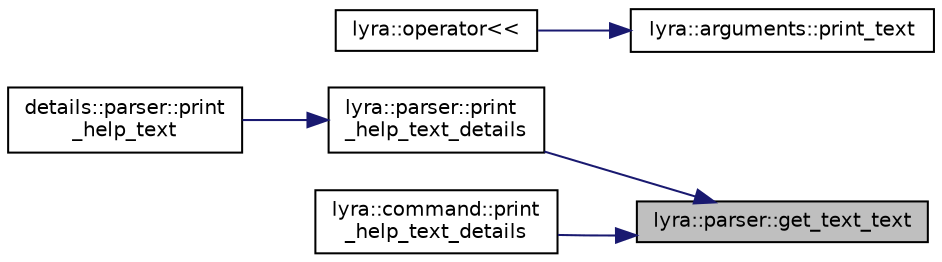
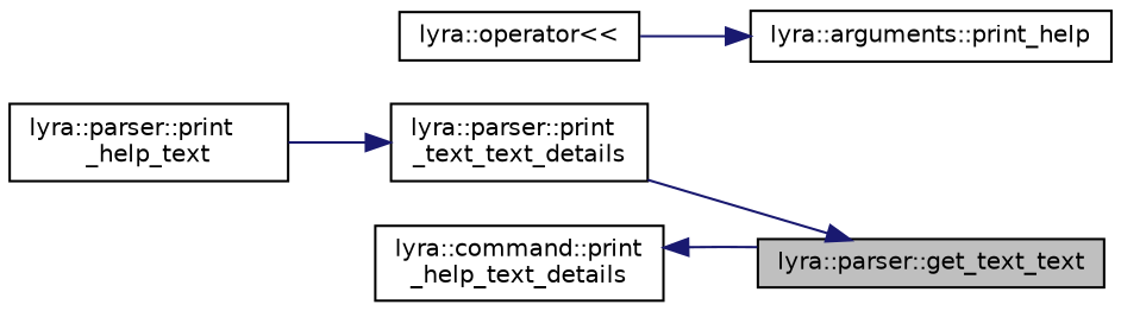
  digraph {
    rankdir=RL
    node [color=black fillcolor=white fontname=Helvetica fontsize=10 shape=record style=filled]
    edge [color=midnightblue dir=back fontname=Helvetica fontsize=10 labelfontname=Helvetica labelfontsize=10 style=solid]
    n1 [fillcolor=grey75 fontcolor=black height=0.2 label="lyra::parser::get_text_text" width=0.4]
-   n2 [height=0.2 label="lyra::parser::print\l_help_text_details" width=0.4]
+   n2 [height=0.2 label="lyra::parser::print\l_text_text_details" width=0.4]
    n3 [height=0.2 label="lyra::command::print\l_help_text_details" width=0.4]
-   n4 [height=0.2 label="details::parser::print\l_help_text" width=0.4]
-   n5 [height=0.2 label="lyra::arguments::print_text" width=0.4]
+   n4 [height=0.2 label="lyra::parser::print\l_help_text" width=0.4]
+   n5 [height=0.2 label="lyra::arguments::print_help" width=0.4]
    n6 [height=0.2 label="lyra::operator\<\<" width=0.4]
    n1 -> n2
-   n1 -> n3
+   n3 -> n1
    n2 -> n4
    n5 -> n6
  }
